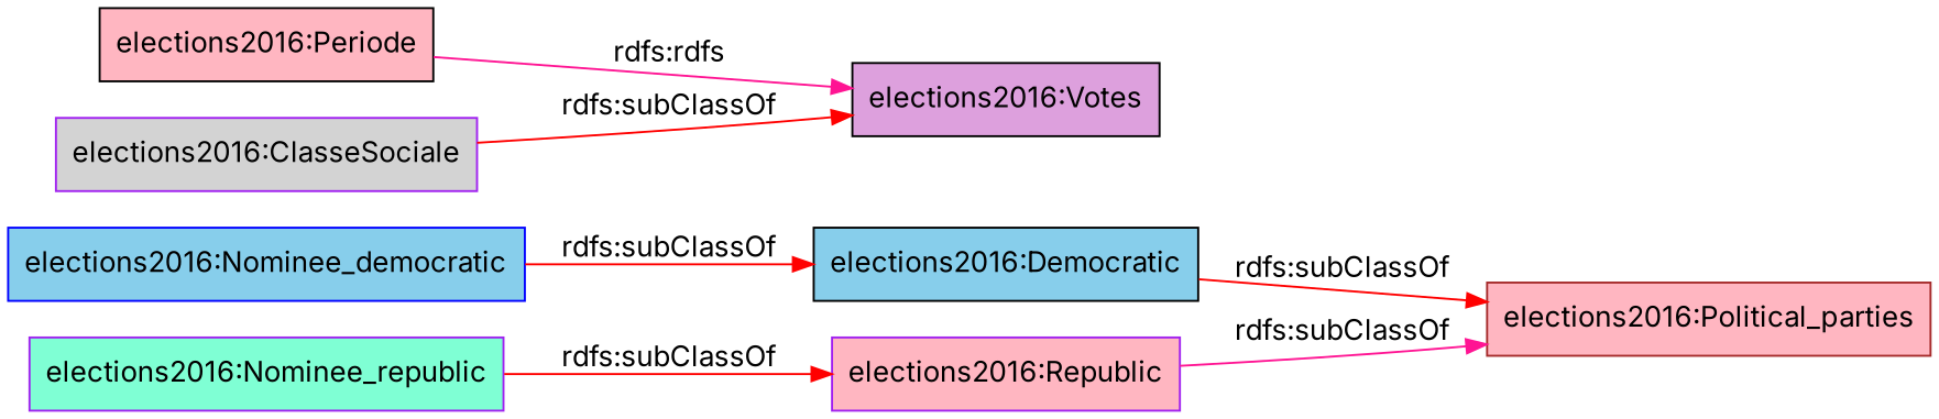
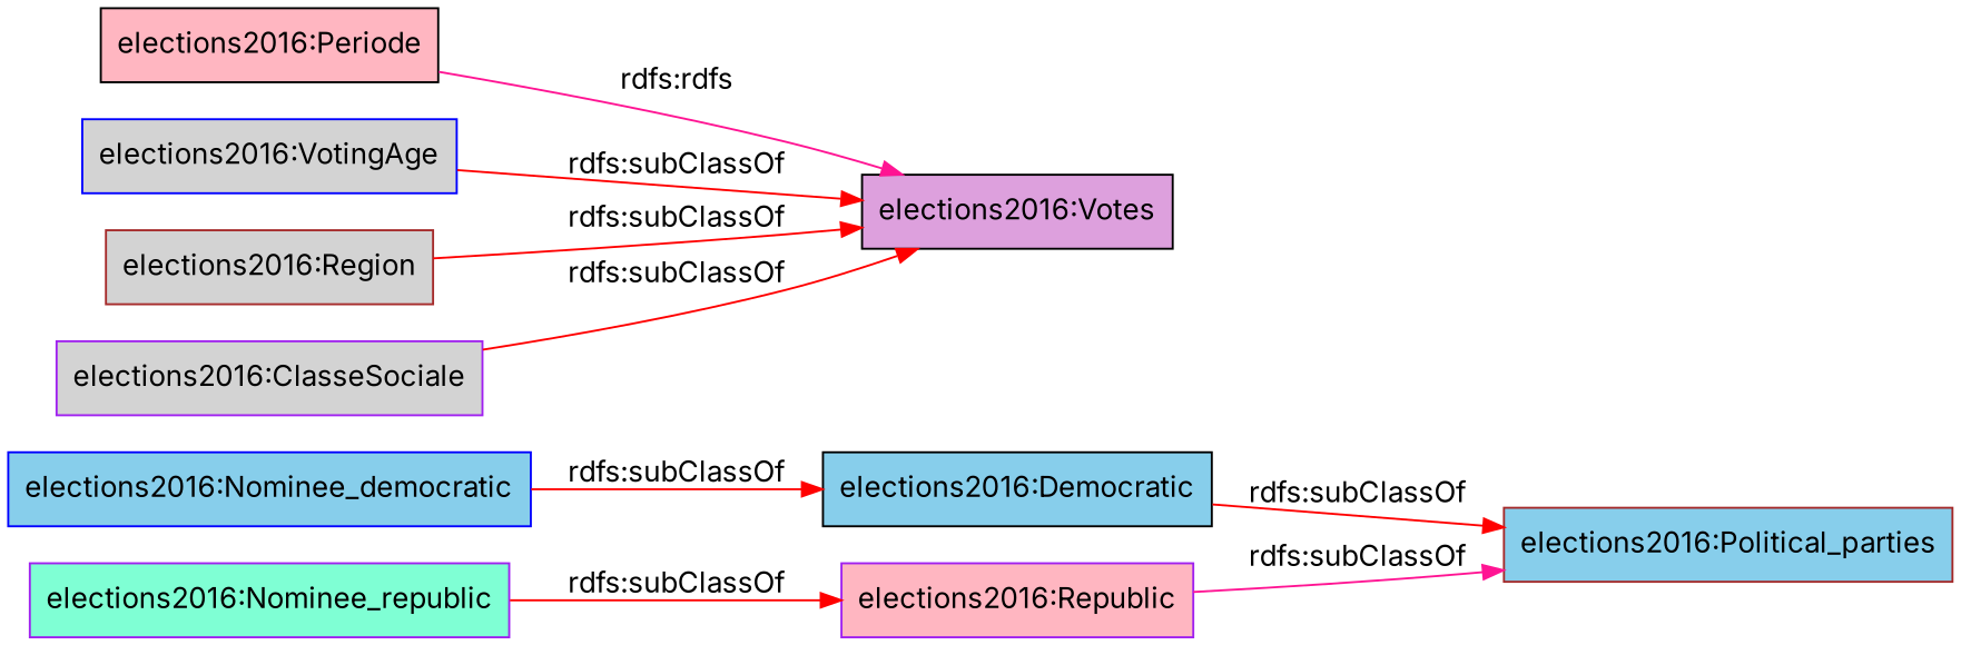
  digraph {
    fontname=Inter
    rankdir=LR
    node [color=purple fillcolor=skyblue fontname=Inter shape=rectangle style=filled]
    edge [color=red fontname=Inter]
    "elections2016:Republic" [fillcolor=lightpink]
-   "elections2016:Political_parties" [color=brown fillcolor=lightpink]
+   "elections2016:Political_parties" [color=brown]
    "elections2016:Periode" [color=black fillcolor=lightpink]
    "elections2016:Votes" [color=black fillcolor=plum]
+   "elections2016:VotingAge" [color=blue fillcolor=lightgrey]
+   "elections2016:Region" [color=brown fillcolor=lightgrey]
    "elections2016:ClasseSociale" [fillcolor=lightgrey]
    "elections2016:Nominee_democratic" [color=blue]
    "elections2016:Democratic" [color=black]
    "elections2016:Nominee_republic" [fillcolor=aquamarine]
    "elections2016:Republic" -> "elections2016:Political_parties" [color=deeppink label="rdfs:subClassOf"]
    "elections2016:Periode" -> "elections2016:Votes" [color=deeppink label="rdfs:rdfs"]
+   "elections2016:VotingAge" -> "elections2016:Votes" [label="rdfs:subClassOf"]
+   "elections2016:Region" -> "elections2016:Votes" [label="rdfs:subClassOf"]
    "elections2016:ClasseSociale" -> "elections2016:Votes" [label="rdfs:subClassOf"]
    "elections2016:Nominee_democratic" -> "elections2016:Democratic" [label="rdfs:subClassOf"]
    "elections2016:Democratic" -> "elections2016:Political_parties" [label="rdfs:subClassOf"]
    "elections2016:Nominee_republic" -> "elections2016:Republic" [label="rdfs:subClassOf"]
  }
